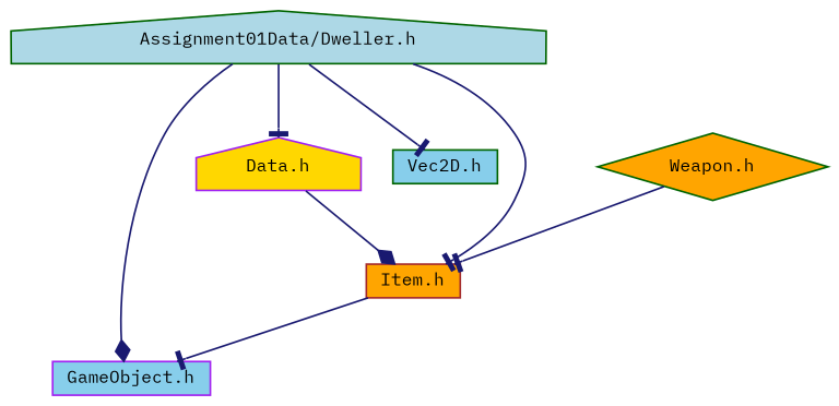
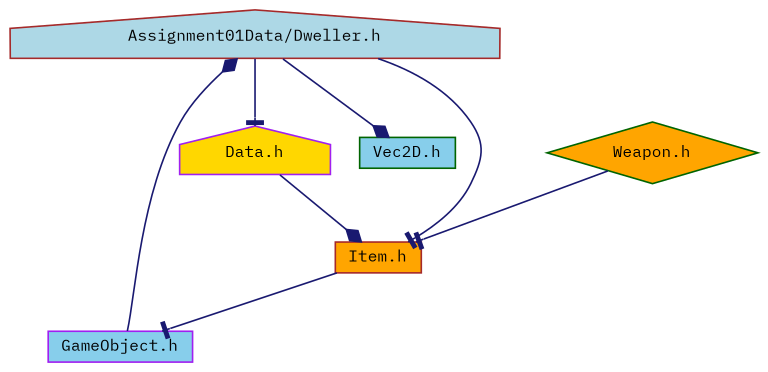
  digraph {
    fontname="IBM Plex Mono"
    node [color=brown fillcolor=skyblue fontname="IBM Plex Mono" fontsize=10 shape=box style=filled]
    edge [arrowhead=tee color=midnightblue fontname="IBM Plex Mono" fontsize=10 labelfontname=Helvetica labelfontsize=10 style=solid]
-   n1 [color=darkgreen fillcolor=lightblue fontcolor=black height=0.2 label="Assignment01Data/Dweller.h" shape=house width=0.4]
+   n1 [fillcolor=lightblue fontcolor=black height=0.2 label="Assignment01Data/Dweller.h" shape=house width=0.4]
    n2 [color=purple height=0.2 label="GameObject.h" width=0.4]
    n3 [color=purple fillcolor=gold height=0.2 label="Data.h" shape=house width=0.4]
    n4 [color=darkgreen height=0.2 label="Vec2D.h" width=0.4]
    n5 [fillcolor=orange height=0.2 label="Item.h" width=0.4]
    n6 [color=darkgreen fillcolor=orange height=0.2 label="Weapon.h" shape=diamond width=0.4]
-   n1 -> n2 [arrowhead=diamond]
+   n2 -> n1 [arrowhead=diamond]
    n1 -> n3
-   n1 -> n4
+   n1 -> n4 [arrowhead=diamond]
    n1 -> n5
    n3 -> n5 [arrowhead=diamond]
    n5 -> n2
    n6 -> n5
  }
